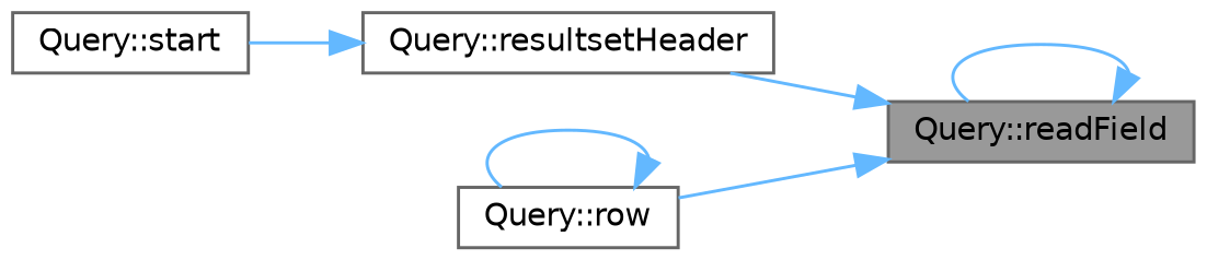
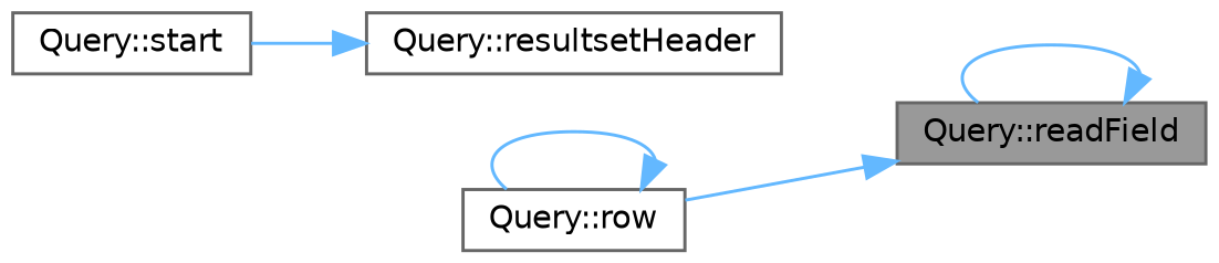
  digraph {
    rankdir=RL
    node [color=grey40 fillcolor=white fontname=Helvetica fontsize=10 shape=box style=filled]
    edge [color=steelblue1 dir=back fontname=Helvetica fontsize=10 labelfontname=Helvetica labelfontsize=10 style=solid]
    n1 [color=gray40 fillcolor=grey60 fontcolor=black height=0.2 label="Query::readField" width=0.4]
    n2 [height=0.2 label="Query::resultsetHeader" width=0.4]
    n3 [height=0.2 label="Query::row" width=0.4]
    n4 [height=0.2 label="Query::start" width=0.4]
    n1 -> n1
-   n1 -> n2
    n1 -> n3
    n2 -> n4
    n3 -> n3
  }
